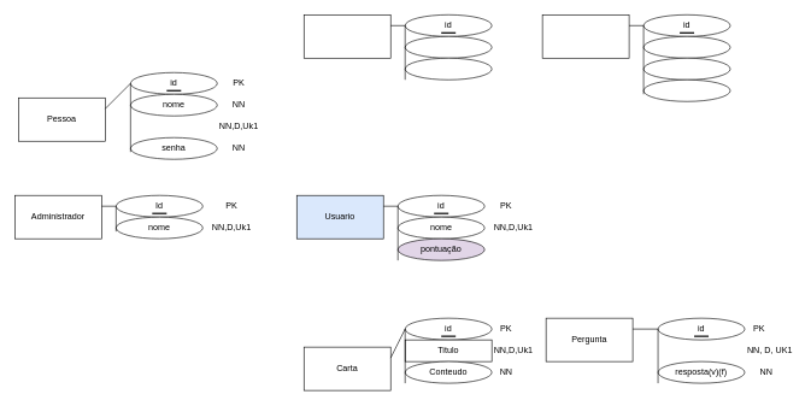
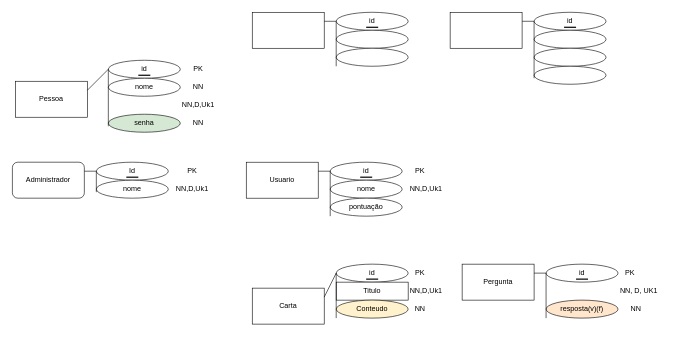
  <mxCell id="0" />
  <mxCell id="1" parent="0" />
  <mxCell id="2" value="Pessoa" style="rounded=0;whiteSpace=wrap;html=1;" vertex="1" parent="1"><mxGeometry x="25" y="135" width="120" height="60" as="geometry" /></mxCell>
  <mxCell id="3" value="id" style="ellipse;whiteSpace=wrap;html=1;" vertex="1" parent="1"><mxGeometry x="180" y="100" width="120" height="30" as="geometry" /></mxCell>
  <mxCell id="4" value="nome" style="ellipse;whiteSpace=wrap;html=1;" vertex="1" parent="1"><mxGeometry x="180" y="130" width="120" height="30" as="geometry" /></mxCell>
- <mxCell id="5" value="senha" style="ellipse;whiteSpace=wrap;html=1;" vertex="1" parent="1"><mxGeometry x="180" y="190" width="120" height="30" as="geometry" /></mxCell>
+ <mxCell id="5" value="senha" style="ellipse;whiteSpace=wrap;html=1;fillColor=#d5e8d4;" vertex="1" parent="1"><mxGeometry x="180" y="190" width="120" height="30" as="geometry" /></mxCell>
  <mxCell id="6" value="" style="endArrow=none;html=1;rounded=0;entryX=1;entryY=0.25;entryDx=0;entryDy=0;" edge="1" parent="1" target="2"><mxGeometry width="50" height="50" relative="1" as="geometry"><mxPoint x="180" y="210" as="sourcePoint" /><mxPoint x="200" y="240" as="targetPoint" /><Array as="points"><mxPoint x="180" y="115" /></Array></mxGeometry></mxCell>
- <mxCell id="7" value="Administrador" style="rounded=0;whiteSpace=wrap;html=1;" vertex="1" parent="1"><mxGeometry x="20" y="270" width="120" height="60" as="geometry" /></mxCell>
+ <mxCell id="7" value="Administrador" style="whiteSpace=wrap;html=1;rounded=1;" vertex="1" parent="1"><mxGeometry x="20" y="270" width="120" height="60" as="geometry" /></mxCell>
  <mxCell id="8" value="Id" style="ellipse;whiteSpace=wrap;html=1;" vertex="1" parent="1"><mxGeometry x="160" y="270" width="120" height="30" as="geometry" /></mxCell>
  <mxCell id="9" value="nome" style="ellipse;whiteSpace=wrap;html=1;" vertex="1" parent="1"><mxGeometry x="160" y="300" width="120" height="30" as="geometry" /></mxCell>
  <mxCell id="10" value="" style="endArrow=none;html=1;rounded=0;entryX=1;entryY=0.25;entryDx=0;entryDy=0;" edge="1" parent="1" target="7"><mxGeometry width="50" height="50" relative="1" as="geometry"><mxPoint x="160" y="320" as="sourcePoint" /><mxPoint x="180" y="410" as="targetPoint" /><Array as="points"><mxPoint x="160" y="285" /></Array></mxGeometry></mxCell>
  <mxCell id="11" value="" style="line;strokeWidth=2;html=1;" vertex="1" parent="1"><mxGeometry x="230" y="120" width="20" height="10" as="geometry" /></mxCell>
- <mxCell id="12" value="Usuario" style="rounded=0;whiteSpace=wrap;html=1;fillColor=#dae8fc;" vertex="1" parent="1"><mxGeometry x="410" y="270" width="120" height="60" as="geometry" /></mxCell>
+ <mxCell id="12" value="Usuario" style="rounded=0;whiteSpace=wrap;html=1;" vertex="1" parent="1"><mxGeometry x="410" y="270" width="120" height="60" as="geometry" /></mxCell>
  <mxCell id="13" value="id" style="ellipse;whiteSpace=wrap;html=1;" vertex="1" parent="1"><mxGeometry x="550" y="270" width="120" height="30" as="geometry" /></mxCell>
  <mxCell id="14" value="nome" style="ellipse;whiteSpace=wrap;html=1;" vertex="1" parent="1"><mxGeometry x="550" y="300" width="120" height="30" as="geometry" /></mxCell>
- <mxCell id="15" value="pontuação" style="ellipse;whiteSpace=wrap;html=1;fillColor=#e1d5e7;" vertex="1" parent="1"><mxGeometry x="550" y="330" width="120" height="30" as="geometry" /></mxCell>
+ <mxCell id="15" value="pontuação" style="ellipse;whiteSpace=wrap;html=1;" vertex="1" parent="1"><mxGeometry x="550" y="330" width="120" height="30" as="geometry" /></mxCell>
  <mxCell id="16" value="" style="endArrow=none;html=1;rounded=0;entryX=1;entryY=0.25;entryDx=0;entryDy=0;" edge="1" parent="1" target="12"><mxGeometry width="50" height="50" relative="1" as="geometry"><mxPoint x="550" y="360" as="sourcePoint" /><mxPoint x="570" y="410" as="targetPoint" /><Array as="points"><mxPoint x="550" y="285" /></Array></mxGeometry></mxCell>
  <mxCell id="17" value="" style="line;strokeWidth=2;html=1;" vertex="1" parent="1"><mxGeometry x="600" y="290" width="20" height="10" as="geometry" /></mxCell>
  <mxCell id="18" value="" style="rounded=0;whiteSpace=wrap;html=1;" vertex="1" parent="1"><mxGeometry x="420" y="20" width="120" height="60" as="geometry" /></mxCell>
  <mxCell id="19" value="id" style="ellipse;whiteSpace=wrap;html=1;" vertex="1" parent="1"><mxGeometry x="560" y="20" width="120" height="30" as="geometry" /></mxCell>
  <mxCell id="20" value="" style="ellipse;whiteSpace=wrap;html=1;" vertex="1" parent="1"><mxGeometry x="560" y="50" width="120" height="30" as="geometry" /></mxCell>
  <mxCell id="21" value="" style="ellipse;whiteSpace=wrap;html=1;" vertex="1" parent="1"><mxGeometry x="560" y="80" width="120" height="30" as="geometry" /></mxCell>
  <mxCell id="22" value="" style="endArrow=none;html=1;rounded=0;entryX=1;entryY=0.25;entryDx=0;entryDy=0;" edge="1" parent="1" target="18"><mxGeometry width="50" height="50" relative="1" as="geometry"><mxPoint x="560" y="110" as="sourcePoint" /><mxPoint x="580" y="160" as="targetPoint" /><Array as="points"><mxPoint x="560" y="35" /></Array></mxGeometry></mxCell>
  <mxCell id="23" value="" style="line;strokeWidth=2;html=1;" vertex="1" parent="1"><mxGeometry x="610" y="40" width="20" height="10" as="geometry" /></mxCell>
  <mxCell id="24" value="" style="rounded=0;whiteSpace=wrap;html=1;" vertex="1" parent="1"><mxGeometry x="750" y="20" width="120" height="60" as="geometry" /></mxCell>
  <mxCell id="25" value="id" style="ellipse;whiteSpace=wrap;html=1;" vertex="1" parent="1"><mxGeometry x="890" y="20" width="120" height="30" as="geometry" /></mxCell>
  <mxCell id="26" value="" style="ellipse;whiteSpace=wrap;html=1;" vertex="1" parent="1"><mxGeometry x="890" y="50" width="120" height="30" as="geometry" /></mxCell>
  <mxCell id="27" value="" style="ellipse;whiteSpace=wrap;html=1;" vertex="1" parent="1"><mxGeometry x="890" y="80" width="120" height="30" as="geometry" /></mxCell>
  <mxCell id="28" value="" style="ellipse;whiteSpace=wrap;html=1;" vertex="1" parent="1"><mxGeometry x="890" y="110" width="120" height="30" as="geometry" /></mxCell>
  <mxCell id="29" value="" style="endArrow=none;html=1;rounded=0;entryX=1;entryY=0.25;entryDx=0;entryDy=0;" edge="1" parent="1" target="24"><mxGeometry width="50" height="50" relative="1" as="geometry"><mxPoint x="890" y="130" as="sourcePoint" /><mxPoint x="910" y="160" as="targetPoint" /><Array as="points"><mxPoint x="890" y="35" /></Array></mxGeometry></mxCell>
  <mxCell id="30" value="" style="line;strokeWidth=2;html=1;" vertex="1" parent="1"><mxGeometry x="940" y="40" width="20" height="10" as="geometry" /></mxCell>
  <mxCell id="31" value="PK" style="text;html=1;align=center;verticalAlign=middle;whiteSpace=wrap;rounded=0;" vertex="1" parent="1"><mxGeometry x="300" y="100" width="60" height="30" as="geometry" /></mxCell>
  <mxCell id="32" value="NN" style="text;html=1;align=center;verticalAlign=middle;whiteSpace=wrap;rounded=0;" vertex="1" parent="1"><mxGeometry x="300" y="130" width="60" height="30" as="geometry" /></mxCell>
  <mxCell id="33" value="NN,D,Uk1" style="text;html=1;align=center;verticalAlign=middle;whiteSpace=wrap;rounded=0;" vertex="1" parent="1"><mxGeometry x="300" y="160" width="60" height="30" as="geometry" /></mxCell>
  <mxCell id="34" value="NN" style="text;html=1;align=center;verticalAlign=middle;whiteSpace=wrap;rounded=0;" vertex="1" parent="1"><mxGeometry x="300" y="190" width="60" height="30" as="geometry" /></mxCell>
  <mxCell id="35" value="NN,D,Uk1" style="text;html=1;align=center;verticalAlign=middle;whiteSpace=wrap;rounded=0;" vertex="1" parent="1"><mxGeometry x="290" y="300" width="60" height="30" as="geometry" /></mxCell>
  <mxCell id="36" value="PK" style="text;html=1;align=center;verticalAlign=middle;whiteSpace=wrap;rounded=0;" vertex="1" parent="1"><mxGeometry x="290" y="270" width="60" height="30" as="geometry" /></mxCell>
  <mxCell id="37" value="" style="line;strokeWidth=2;html=1;" vertex="1" parent="1"><mxGeometry x="210" y="290" width="20" height="10" as="geometry" /></mxCell>
  <mxCell id="38" value="NN,D,Uk1" style="text;html=1;align=center;verticalAlign=middle;whiteSpace=wrap;rounded=0;" vertex="1" parent="1"><mxGeometry x="680" y="300" width="60" height="30" as="geometry" /></mxCell>
  <mxCell id="39" value="PK" style="text;html=1;align=center;verticalAlign=middle;whiteSpace=wrap;rounded=0;" vertex="1" parent="1"><mxGeometry x="670" y="270" width="60" height="30" as="geometry" /></mxCell>
  <mxCell id="40" value="Carta" style="rounded=0;whiteSpace=wrap;html=1;" vertex="1" parent="1"><mxGeometry x="420" y="480" width="120" height="60" as="geometry" /></mxCell>
  <mxCell id="41" value="id" style="ellipse;whiteSpace=wrap;html=1;" vertex="1" parent="1"><mxGeometry x="560" y="440" width="120" height="30" as="geometry" /></mxCell>
  <mxCell id="42" value="Titulo" style="whiteSpace=wrap;html=1;rounded=0;" vertex="1" parent="1"><mxGeometry x="560" y="470" width="120" height="30" as="geometry" /></mxCell>
- <mxCell id="43" value="Conteudo" style="ellipse;whiteSpace=wrap;html=1;" vertex="1" parent="1"><mxGeometry x="560" y="500" width="120" height="30" as="geometry" /></mxCell>
+ <mxCell id="43" value="Conteudo" style="ellipse;whiteSpace=wrap;html=1;fillColor=#fff2cc;" vertex="1" parent="1"><mxGeometry x="560" y="500" width="120" height="30" as="geometry" /></mxCell>
  <mxCell id="44" value="" style="endArrow=none;html=1;rounded=0;entryX=1;entryY=0.25;entryDx=0;entryDy=0;" edge="1" parent="1" target="40"><mxGeometry width="50" height="50" relative="1" as="geometry"><mxPoint x="560" y="530" as="sourcePoint" /><mxPoint x="580" y="580" as="targetPoint" /><Array as="points"><mxPoint x="560" y="455" /></Array></mxGeometry></mxCell>
  <mxCell id="45" value="" style="line;strokeWidth=2;html=1;" vertex="1" parent="1"><mxGeometry x="610" y="460" width="20" height="10" as="geometry" /></mxCell>
- <mxCell id="46" value="Pergunta" style="rounded=0;whiteSpace=wrap;html=1;" vertex="1" parent="1"><mxGeometry x="755" y="440" width="120" height="60" as="geometry" /></mxCell>
+ <mxCell id="46" value="Pergunta" style="rounded=0;whiteSpace=wrap;html=1;" vertex="1" parent="1"><mxGeometry x="770" y="440" width="120" height="60" as="geometry" /></mxCell>
  <mxCell id="47" value="id" style="ellipse;whiteSpace=wrap;html=1;" vertex="1" parent="1"><mxGeometry x="910" y="440" width="120" height="30" as="geometry" /></mxCell>
- <mxCell id="48" value="resposta(v)(f)" style="ellipse;whiteSpace=wrap;html=1;" vertex="1" parent="1"><mxGeometry x="910" y="500" width="120" height="30" as="geometry" /></mxCell>
+ <mxCell id="48" value="resposta(v)(f)" style="ellipse;whiteSpace=wrap;html=1;fillColor=#ffe6cc;" vertex="1" parent="1"><mxGeometry x="910" y="500" width="120" height="30" as="geometry" /></mxCell>
  <mxCell id="49" value="" style="endArrow=none;html=1;rounded=0;entryX=1;entryY=0.25;entryDx=0;entryDy=0;" edge="1" parent="1" target="46"><mxGeometry width="50" height="50" relative="1" as="geometry"><mxPoint x="910" y="530" as="sourcePoint" /><mxPoint x="930" y="580" as="targetPoint" /><Array as="points"><mxPoint x="910" y="455" /></Array></mxGeometry></mxCell>
  <mxCell id="50" value="" style="line;strokeWidth=2;html=1;" vertex="1" parent="1"><mxGeometry x="960" y="460" width="20" height="10" as="geometry" /></mxCell>
  <mxCell id="51" value="PK" style="text;html=1;align=center;verticalAlign=middle;whiteSpace=wrap;rounded=0;" vertex="1" parent="1"><mxGeometry x="670" y="440" width="60" height="30" as="geometry" /></mxCell>
  <mxCell id="52" value="NN,D,Uk1" style="text;html=1;align=center;verticalAlign=middle;whiteSpace=wrap;rounded=0;" vertex="1" parent="1"><mxGeometry x="680" y="470" width="60" height="30" as="geometry" /></mxCell>
  <mxCell id="53" value="NN" style="text;html=1;align=center;verticalAlign=middle;whiteSpace=wrap;rounded=0;" vertex="1" parent="1"><mxGeometry x="670" y="500" width="60" height="30" as="geometry" /></mxCell>
  <mxCell id="54" value="PK" style="text;html=1;align=center;verticalAlign=middle;whiteSpace=wrap;rounded=0;" vertex="1" parent="1"><mxGeometry x="1020" y="440" width="60" height="30" as="geometry" /></mxCell>
  <mxCell id="55" value="NN, D, UK1" style="text;html=1;align=center;verticalAlign=middle;whiteSpace=wrap;rounded=0;" vertex="1" parent="1"><mxGeometry x="1030" y="470" width="70" height="30" as="geometry" /></mxCell>
  <mxCell id="56" value="NN" style="text;html=1;align=center;verticalAlign=middle;whiteSpace=wrap;rounded=0;" vertex="1" parent="1"><mxGeometry x="1030" y="500" width="60" height="30" as="geometry" /></mxCell>
